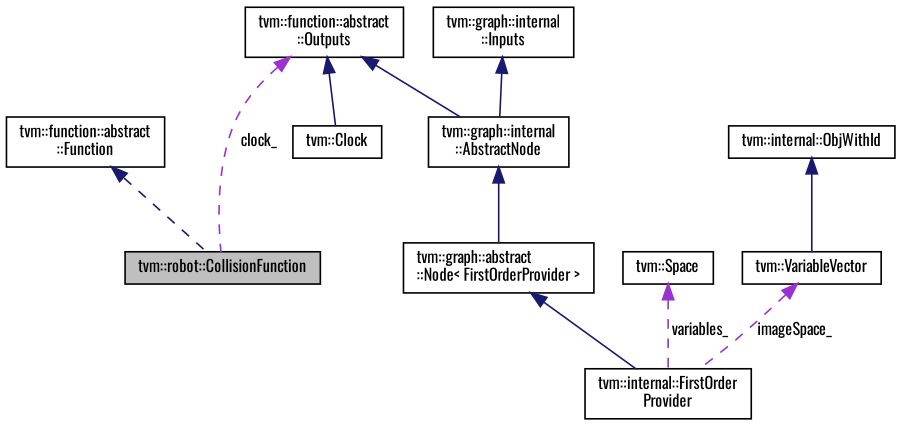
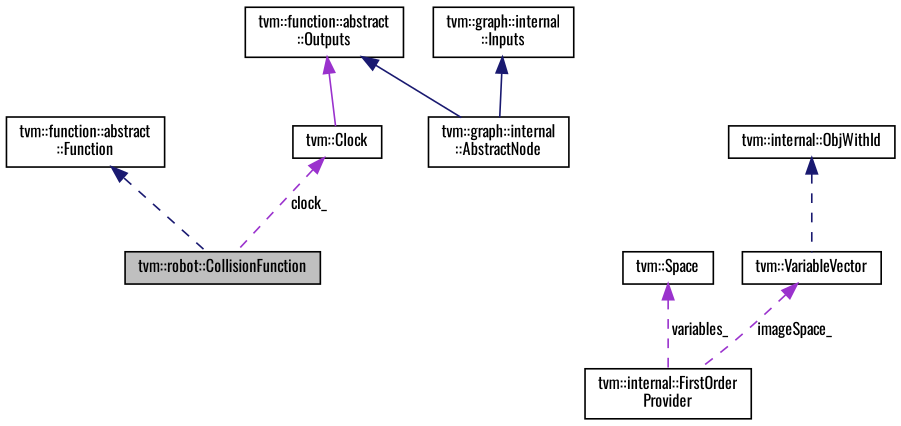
  digraph {
    fontname=Oswald
    node [color=black fillcolor=white fontname=Oswald fontsize=10 shape=record style=filled]
    edge [color=midnightblue dir=back fontname=Oswald fontsize=10 labelfontname=Helvetica labelfontsize=10 style=solid]
    n1 [fillcolor=grey75 fontcolor=black height=0.2 label="tvm::robot::CollisionFunction" width=0.4]
    n2 [height=0.2 label="tvm::function::abstract\l::Function" width=0.4]
    n3 [height=0.2 label="tvm::internal::FirstOrder\lProvider" width=0.4]
-   n4 [height=0.2 label="tvm::graph::abstract\l::Node\< FirstOrderProvider \>" width=0.4]
    n5 [height=0.2 label="tvm::graph::internal\l::AbstractNode" width=0.4]
    n6 [height=0.2 label="tvm::graph::internal\l::Inputs" width=0.4]
    n7 [height=0.2 label="tvm::function::abstract\l::Outputs" width=0.4]
    n8 [height=0.2 label="tvm::Clock" width=0.4]
    n9 [height=0.2 label="tvm::Space" width=0.4]
    n10 [height=0.2 label="tvm::VariableVector" width=0.4]
    n11 [height=0.2 label="tvm::internal::ObjWithId" width=0.4]
    n2 -> n1 [style=dashed]
-   n4 -> n3
-   n5 -> n4
    n6 -> n5
    n7 -> n5
-   n7 -> n8
-   n7 -> n1 [color=darkorchid3 label=" clock_" style=dashed]
+   n7 -> n8 [color=darkorchid3]
+   n8 -> n1 [color=darkorchid3 label=" clock_" style=dashed]
    n9 -> n3 [color=darkorchid3 label=" variables_" style=dashed]
    n10 -> n3 [color=darkorchid3 label=" imageSpace_" style=dashed]
-   n11 -> n10
+   n11 -> n10 [style=dashed]
  }
